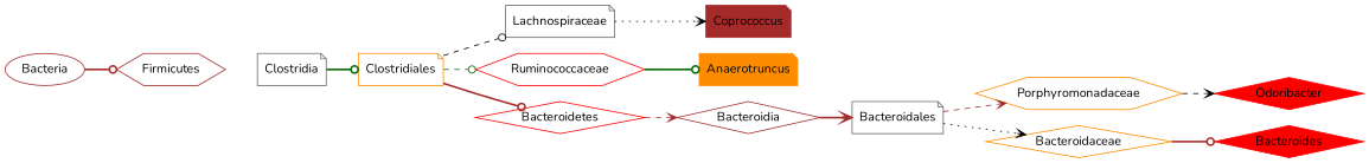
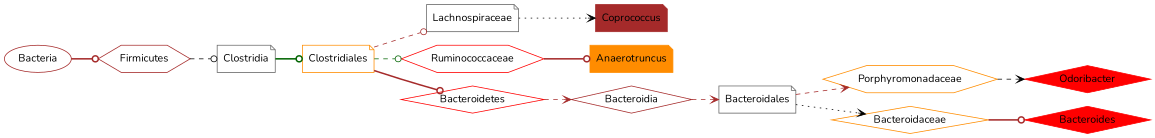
  digraph {
    fontname=Nunito
    rankdir=LR
    node [color=brown fontname=Nunito shape=note]
    edge [arrowhead=odot color=brown fontname=Nunito style=dashed]
    n1 [label=Coprococcus style=filled]
    n2 [color=gray40 label=Lachnospiraceae]
    n3 [color=darkorange label=Clostridiales]
    n4 [color=red label=Ruminococcaceae shape=hexagon]
    n5 [color=red label=Bacteroidetes shape=diamond]
    n6 [color=darkorange label=Anaerotruncus style=filled]
    n7 [color=gray40 label=Clostridia]
    n8 [label=Firmicutes shape=hexagon]
    n9 [label=Bacteria shape=ellipse]
    n10 [label=Bacteroidia shape=diamond]
    n11 [color=red label=Odoribacter shape=diamond style=filled]
    n12 [color=darkorange label=Porphyromonadaceae shape=hexagon]
    n13 [color=gray40 label=Bacteroidales]
    n14 [color=darkorange label=Bacteroidaceae shape=diamond]
    n15 [color=red label=Bacteroides shape=diamond style=filled]
    n2 -> n1 [arrowhead=vee color=black style=dotted]
-   n3 -> n2 [color=black]
+   n3 -> n2
    n3 -> n4 [color=darkgreen]
    n3 -> n5 [style=bold]
-   n4 -> n6 [color=darkgreen style=bold]
+   n4 -> n6 [style=bold]
    n5 -> n10 [arrowhead=vee]
    n7 -> n3 [color=darkgreen style=bold]
+   n8 -> n7 [color=black]
    n9 -> n8 [style=bold]
-   n10 -> n13 [arrowhead=vee style=bold]
+   n10 -> n13 [arrowhead=vee]
    n12 -> n11 [arrowhead=vee color=black]
    n13 -> n12 [arrowhead=vee]
    n13 -> n14 [arrowhead=vee color=black style=dotted]
    n14 -> n15 [style=bold]
  }
